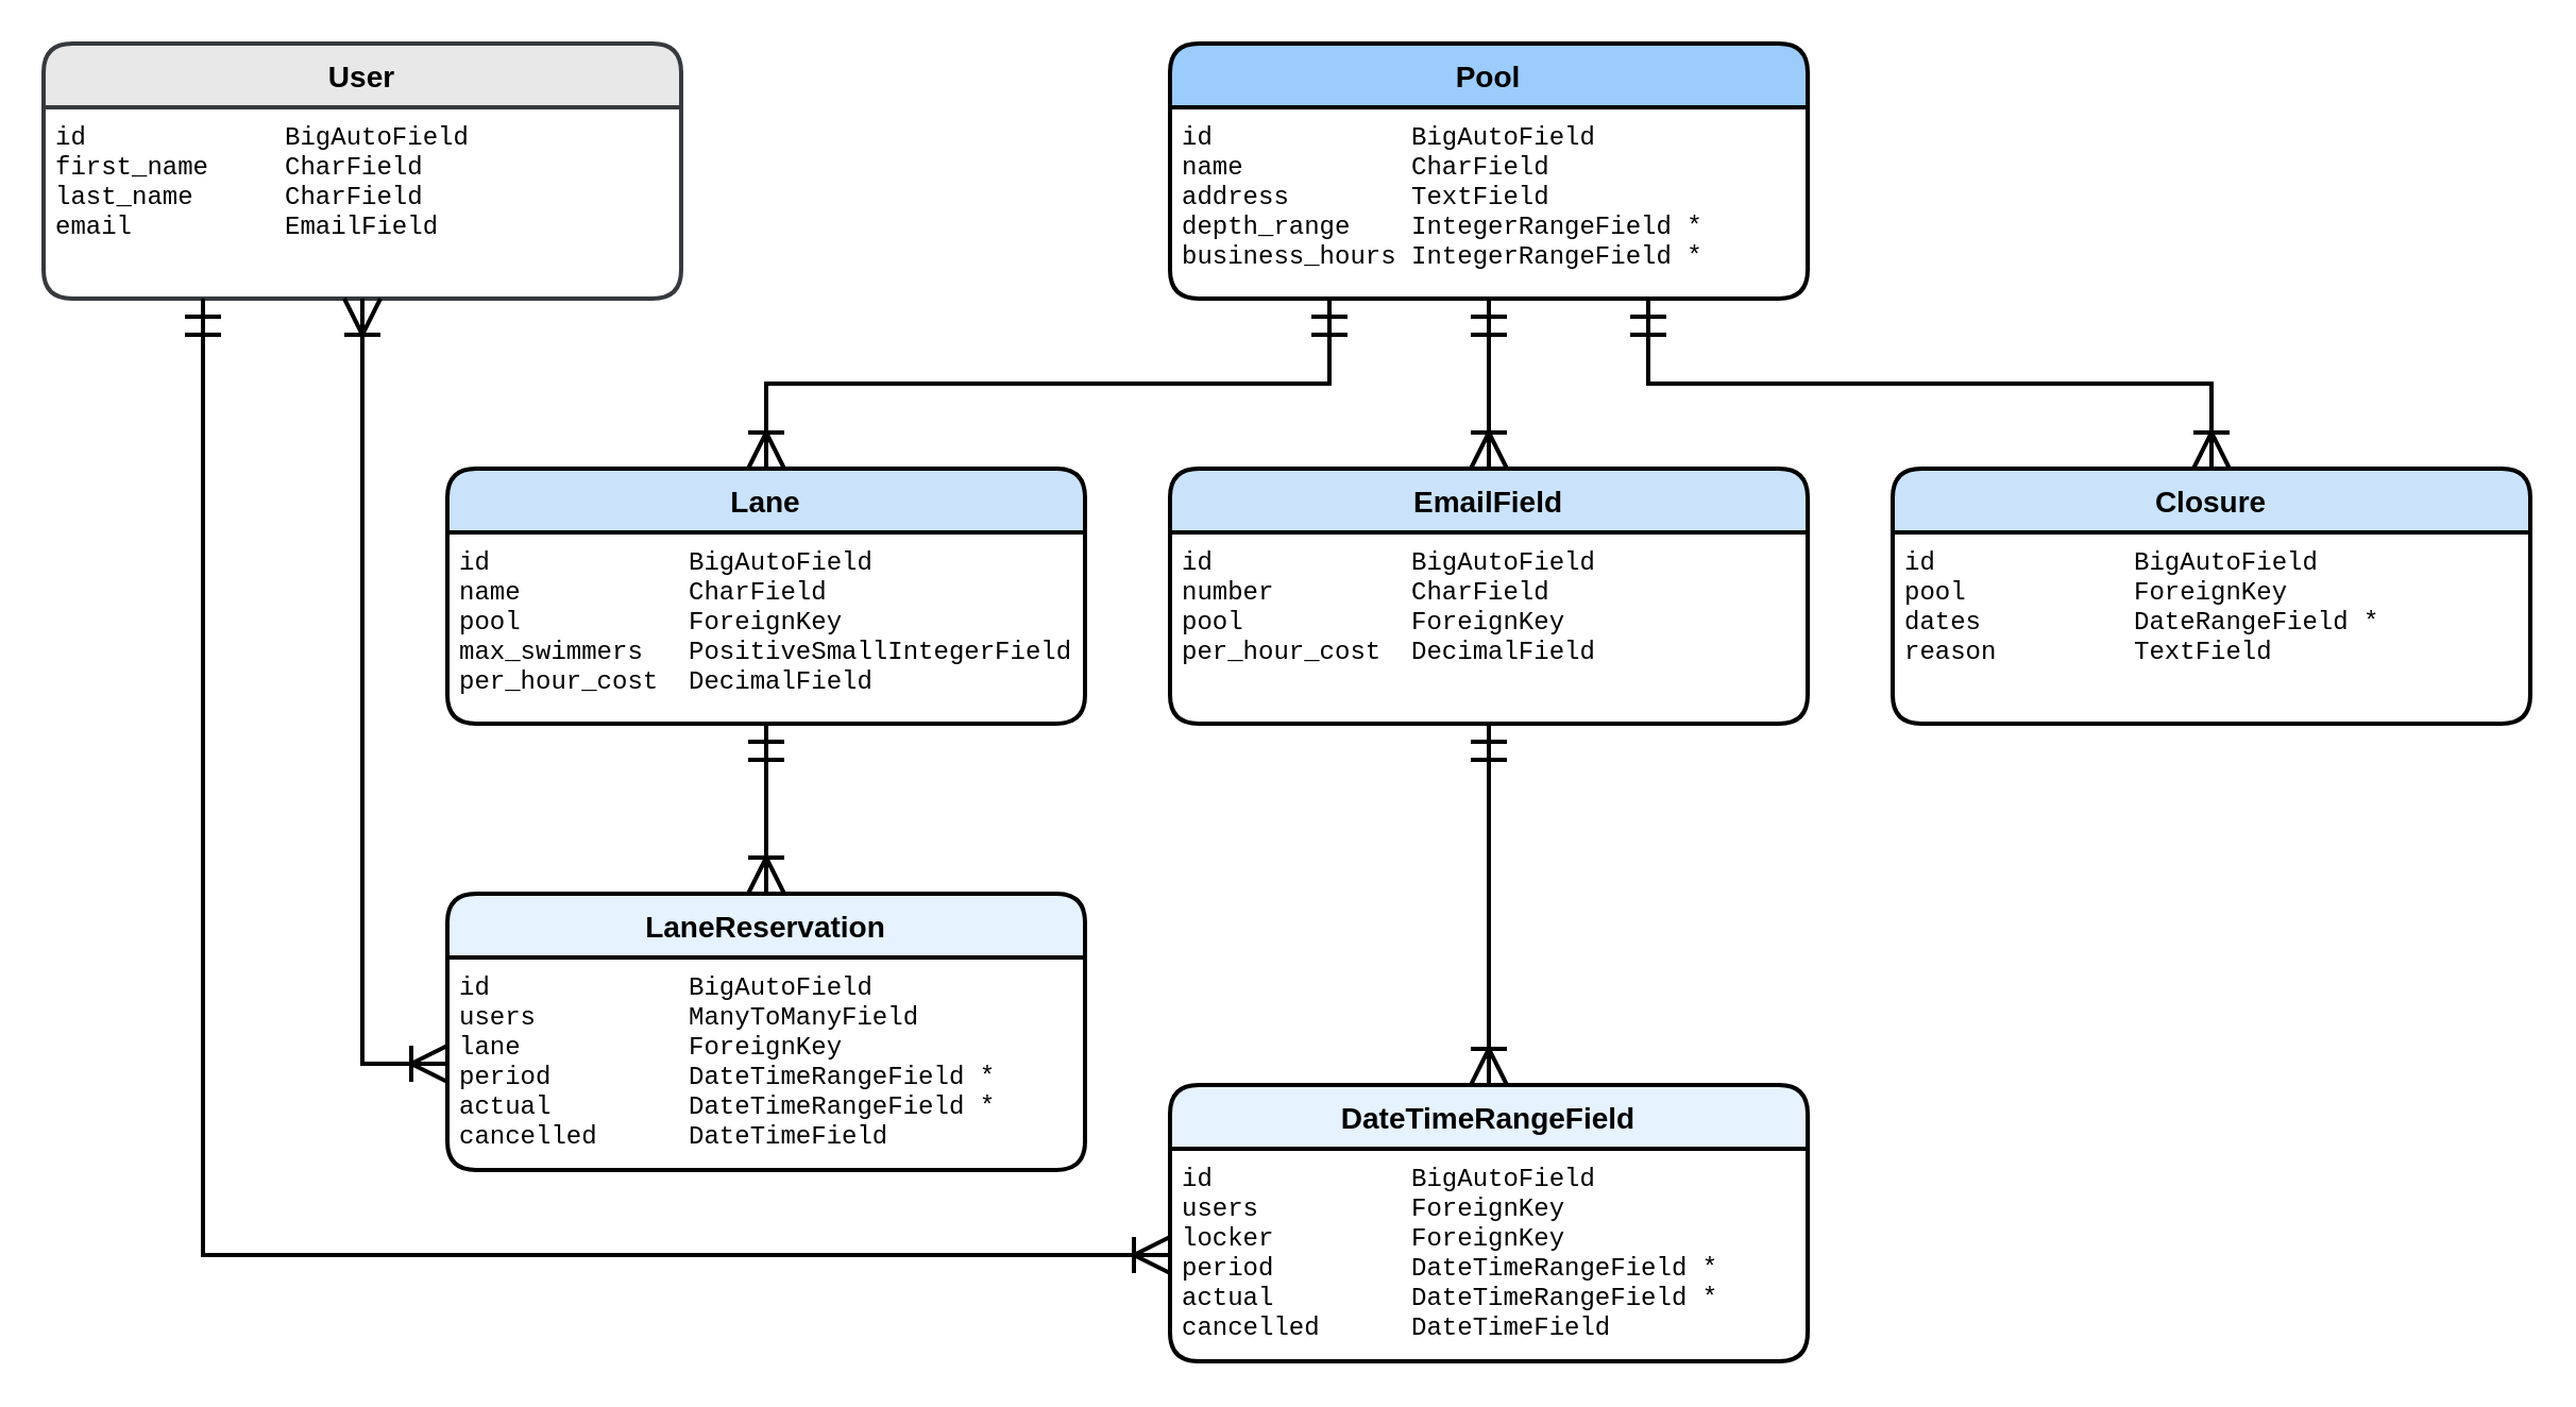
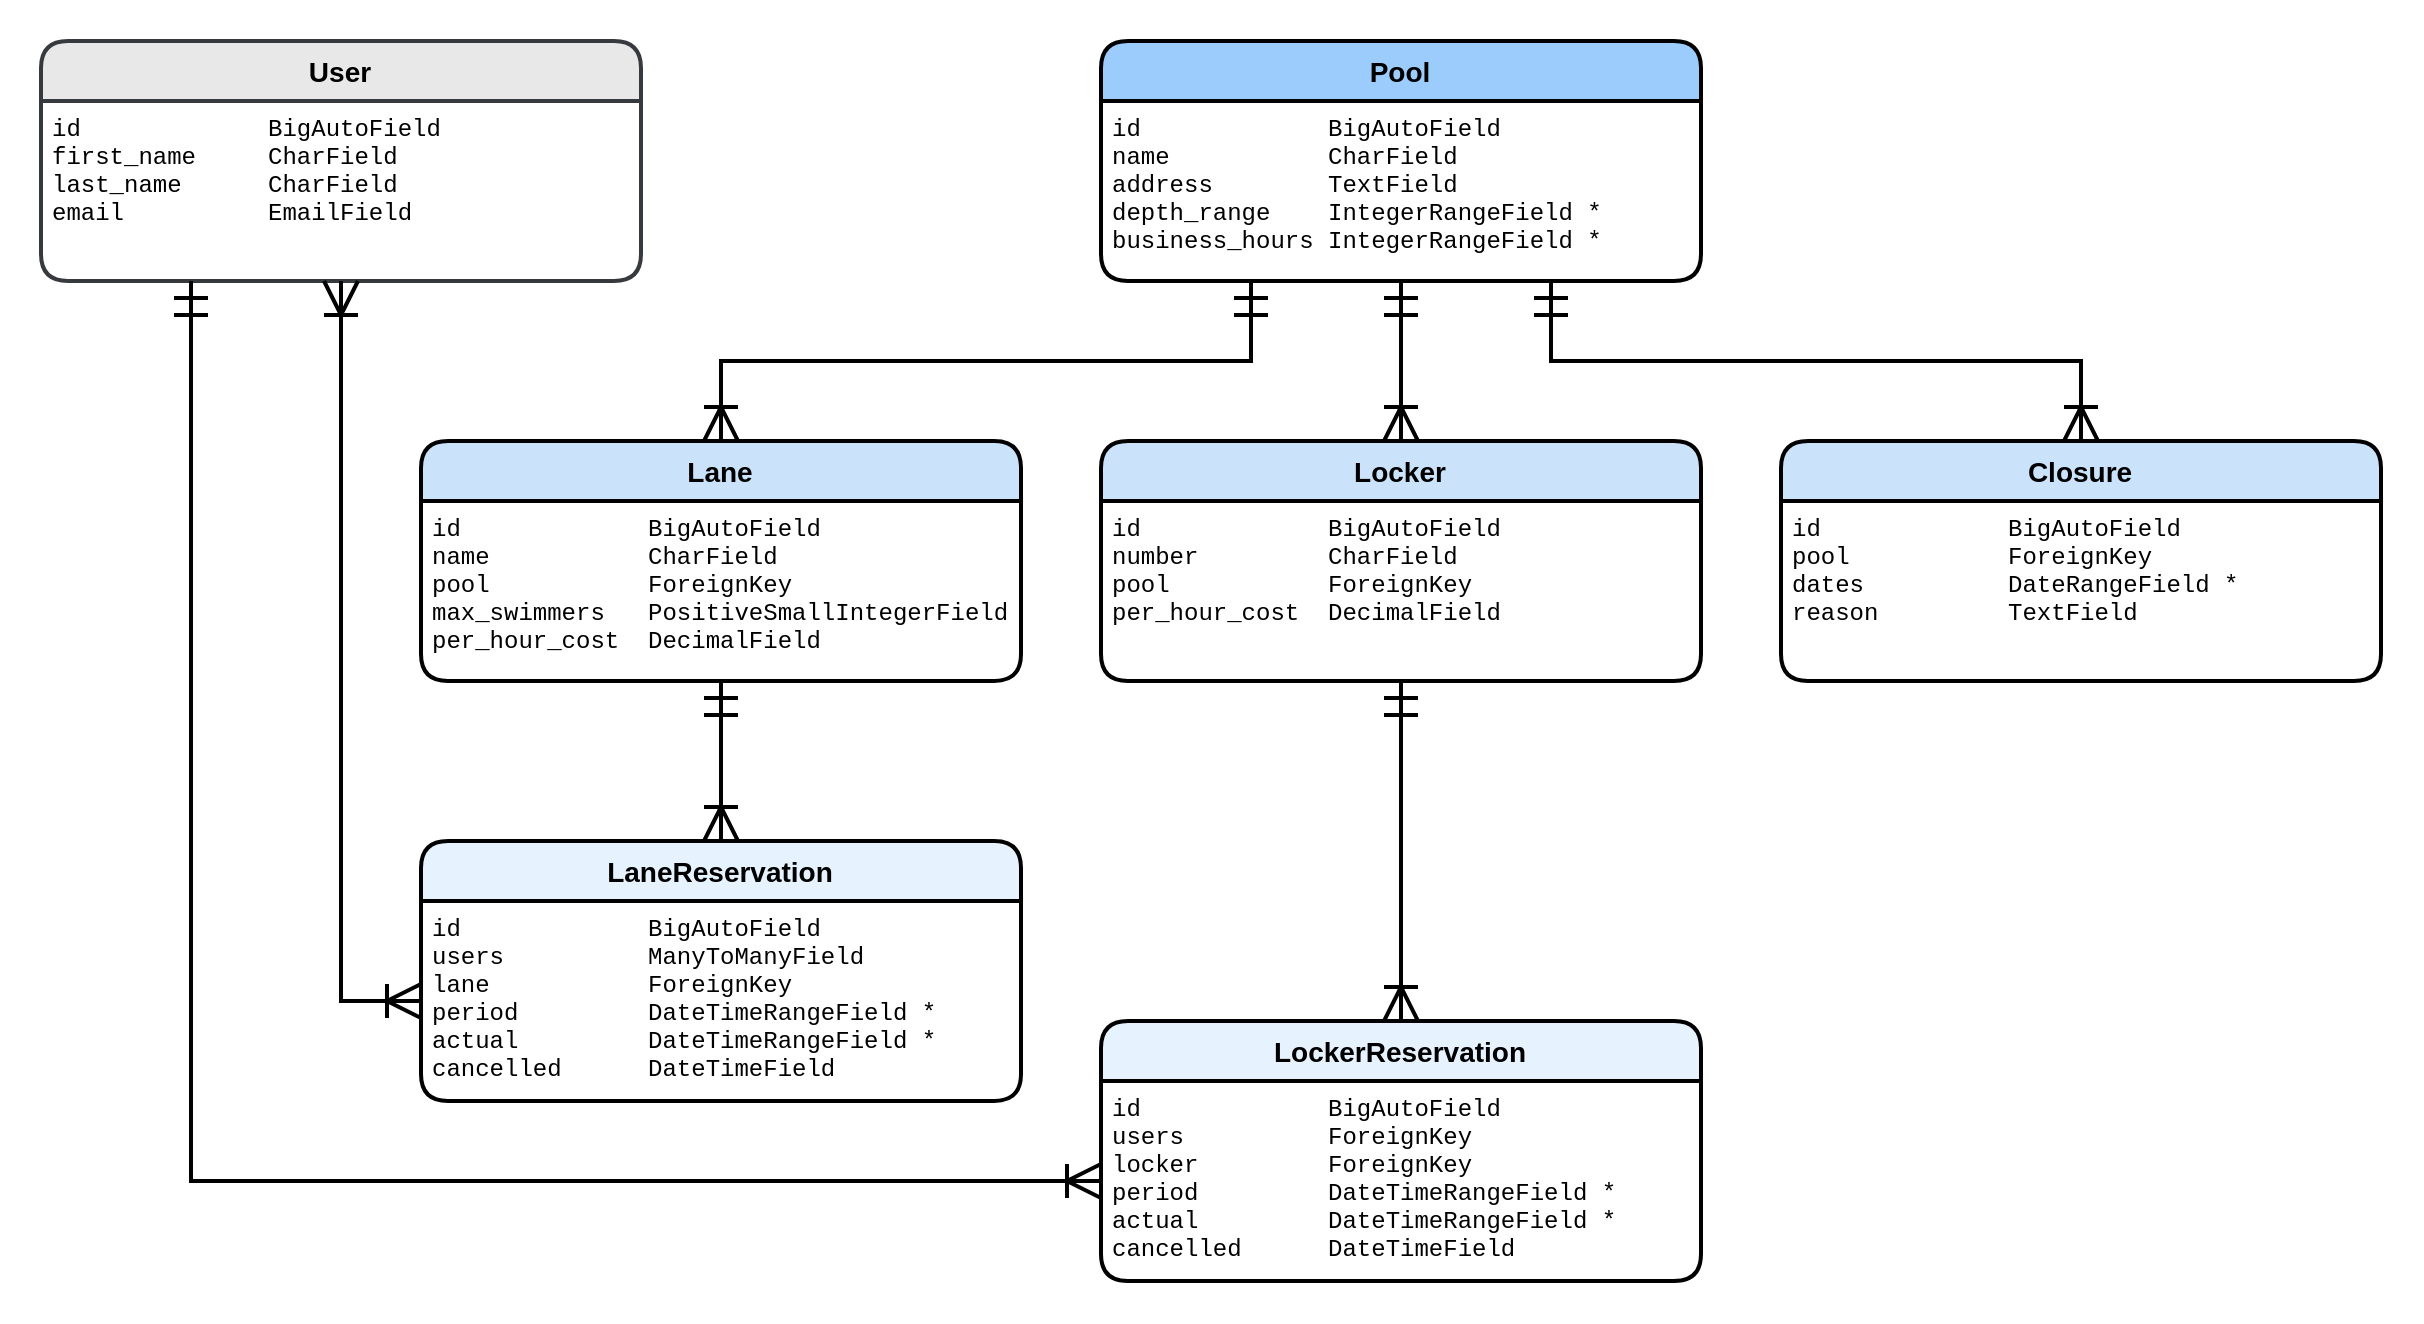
  <mxCell id="0" />
  <mxCell id="1" parent="0" />
  <mxCell id="2" value="Pool" style="swimlane;childLayout=stackLayout;horizontal=1;startSize=30;horizontalStack=0;rounded=1;fontSize=14;fontStyle=1;strokeWidth=2;resizeParent=0;resizeLast=1;shadow=0;dashed=0;align=center;fillColor=#9CCCFC;" parent="1" vertex="1"><mxGeometry x="550" y="20" width="300" height="120" as="geometry"><mxRectangle x="160" y="80" width="60" height="30" as="alternateBounds" /></mxGeometry></mxCell>
  <mxCell id="3" value="id             BigAutoField&#10;name           CharField&#10;address        TextField&#10;depth_range    IntegerRangeField *&#10;business_hours IntegerRangeField *" style="align=left;strokeColor=none;fillColor=none;spacingLeft=4;fontSize=12;verticalAlign=top;resizable=0;rotatable=0;part=1;labelBackgroundColor=#ffffff;fontFamily=Courier New;" parent="2" vertex="1"><mxGeometry y="30" width="300" height="90" as="geometry" /></mxCell>
  <mxCell id="4" value="Lane" style="swimlane;childLayout=stackLayout;horizontal=1;startSize=30;horizontalStack=0;rounded=1;fontSize=14;fontStyle=1;strokeWidth=2;resizeParent=0;resizeLast=1;shadow=0;dashed=0;align=center;fillColor=#CAE3FB;" parent="1" vertex="1"><mxGeometry x="210" y="220" width="300" height="120" as="geometry"><mxRectangle x="-180" y="280" width="70" height="30" as="alternateBounds" /></mxGeometry></mxCell>
  <mxCell id="5" value="id             BigAutoField&#10;name           CharField&#10;pool           ForeignKey&#10;max_swimmers   PositiveSmallIntegerField&#10;per_hour_cost  DecimalField" style="align=left;strokeColor=none;fillColor=none;spacingLeft=4;fontSize=12;verticalAlign=top;resizable=0;rotatable=0;part=1;labelBackgroundColor=#ffffff;fontFamily=Courier New;" parent="4" vertex="1"><mxGeometry y="30" width="300" height="90" as="geometry" /></mxCell>
  <mxCell id="6" value="User" style="swimlane;childLayout=stackLayout;horizontal=1;startSize=30;horizontalStack=0;rounded=1;fontSize=14;fontStyle=1;strokeWidth=2;resizeParent=0;resizeLast=1;shadow=0;dashed=0;align=center;strokeColor=#36393d;fillColor=#E8E8E8;" parent="1" vertex="1"><mxGeometry x="20" y="20" width="300" height="120" as="geometry"><mxRectangle x="-370" y="80" width="60" height="30" as="alternateBounds" /></mxGeometry></mxCell>
  <mxCell id="7" value="id             BigAutoField&#10;first_name     CharField&#10;last_name      CharField&#10;email          EmailField" style="align=left;strokeColor=none;fillColor=none;spacingLeft=4;fontSize=12;verticalAlign=top;resizable=0;rotatable=0;part=1;labelBackgroundColor=#ffffff;fontFamily=Courier New;" parent="6" vertex="1"><mxGeometry y="30" width="300" height="90" as="geometry" /></mxCell>
- <mxCell id="8" value="EmailField" style="swimlane;childLayout=stackLayout;horizontal=1;startSize=30;horizontalStack=0;rounded=1;fontSize=14;fontStyle=1;strokeWidth=2;resizeParent=0;resizeLast=1;shadow=0;dashed=0;align=center;fillColor=#CAE3FB;" parent="1" vertex="1"><mxGeometry x="550" y="220" width="300" height="120" as="geometry"><mxRectangle x="160" y="280" width="80" height="30" as="alternateBounds" /></mxGeometry></mxCell>
+ <mxCell id="8" value="Locker" style="swimlane;childLayout=stackLayout;horizontal=1;startSize=30;horizontalStack=0;rounded=1;fontSize=14;fontStyle=1;strokeWidth=2;resizeParent=0;resizeLast=1;shadow=0;dashed=0;align=center;fillColor=#CAE3FB;" parent="1" vertex="1"><mxGeometry x="550" y="220" width="300" height="120" as="geometry"><mxRectangle x="160" y="280" width="80" height="30" as="alternateBounds" /></mxGeometry></mxCell>
  <mxCell id="9" value="id             BigAutoField&#10;number         CharField&#10;pool           ForeignKey&#10;per_hour_cost  DecimalField" style="align=left;strokeColor=none;fillColor=none;spacingLeft=4;fontSize=12;verticalAlign=top;resizable=0;rotatable=0;part=1;labelBackgroundColor=#ffffff;fontFamily=Courier New;" parent="8" vertex="1"><mxGeometry y="30" width="300" height="90" as="geometry" /></mxCell>
  <mxCell id="10" value="LaneReservation" style="swimlane;childLayout=stackLayout;horizontal=1;startSize=30;horizontalStack=0;rounded=1;fontSize=14;fontStyle=1;strokeWidth=2;resizeParent=0;resizeLast=1;shadow=0;dashed=0;align=center;fillColor=#E6F2FE;" parent="1" vertex="1"><mxGeometry x="210" y="420" width="300" height="130" as="geometry"><mxRectangle x="-180" y="480" width="150" height="30" as="alternateBounds" /></mxGeometry></mxCell>
  <mxCell id="11" value="id             BigAutoField&#10;users          ManyToManyField&#10;lane           ForeignKey&#10;period         DateTimeRangeField *&#10;actual         DateTimeRangeField *&#10;cancelled      DateTimeField" style="align=left;strokeColor=none;fillColor=none;spacingLeft=4;fontSize=12;verticalAlign=top;resizable=0;rotatable=0;part=1;labelBackgroundColor=#ffffff;fontFamily=Courier New;" parent="10" vertex="1"><mxGeometry y="30" width="300" height="100" as="geometry" /></mxCell>
- <mxCell id="12" value="DateTimeRangeField" style="swimlane;childLayout=stackLayout;horizontal=1;startSize=30;horizontalStack=0;rounded=1;fontSize=14;fontStyle=1;strokeWidth=2;resizeParent=0;resizeLast=1;shadow=0;dashed=0;align=center;fillColor=#E6F2FE;" parent="1" vertex="1"><mxGeometry x="550" y="510" width="300" height="130" as="geometry"><mxRectangle x="160" y="570" width="160" height="30" as="alternateBounds" /></mxGeometry></mxCell>
+ <mxCell id="12" value="LockerReservation" style="swimlane;childLayout=stackLayout;horizontal=1;startSize=30;horizontalStack=0;rounded=1;fontSize=14;fontStyle=1;strokeWidth=2;resizeParent=0;resizeLast=1;shadow=0;dashed=0;align=center;fillColor=#E6F2FE;" parent="1" vertex="1"><mxGeometry x="550" y="510" width="300" height="130" as="geometry"><mxRectangle x="160" y="570" width="160" height="30" as="alternateBounds" /></mxGeometry></mxCell>
  <mxCell id="13" value="id             BigAutoField&#10;users          ForeignKey&#10;locker         ForeignKey&#10;period         DateTimeRangeField *&#10;actual         DateTimeRangeField *&#10;cancelled      DateTimeField" style="align=left;strokeColor=none;fillColor=none;spacingLeft=4;fontSize=12;verticalAlign=top;resizable=0;rotatable=0;part=1;labelBackgroundColor=#ffffff;fontFamily=Courier New;" parent="12" vertex="1"><mxGeometry y="30" width="300" height="100" as="geometry" /></mxCell>
  <mxCell id="14" style="edgeStyle=orthogonalEdgeStyle;rounded=0;orthogonalLoop=1;jettySize=auto;html=1;exitX=0.5;exitY=1;exitDx=0;exitDy=0;entryX=0.5;entryY=0;entryDx=0;entryDy=0;fontFamily=Courier New;endArrow=ERoneToMany;endFill=0;startArrow=ERmandOne;startFill=0;strokeWidth=2;endSize=14;startSize=14;" parent="1" source="3" target="8" edge="1"><mxGeometry relative="1" as="geometry" /></mxCell>
  <mxCell id="15" style="edgeStyle=orthogonalEdgeStyle;rounded=0;orthogonalLoop=1;jettySize=auto;html=1;exitX=0.25;exitY=1;exitDx=0;exitDy=0;entryX=0.5;entryY=0;entryDx=0;entryDy=0;fontFamily=Courier New;startArrow=ERmandOne;startFill=0;endArrow=ERoneToMany;endFill=0;startSize=14;endSize=14;strokeWidth=2;" parent="1" source="3" target="4" edge="1"><mxGeometry relative="1" as="geometry" /></mxCell>
  <mxCell id="16" style="edgeStyle=orthogonalEdgeStyle;rounded=0;orthogonalLoop=1;jettySize=auto;html=1;exitX=0.75;exitY=1;exitDx=0;exitDy=0;entryX=0.5;entryY=0;entryDx=0;entryDy=0;fontFamily=Courier New;startArrow=ERmandOne;startFill=0;endArrow=ERoneToMany;endFill=0;startSize=14;endSize=14;strokeWidth=2;" parent="1" source="3" target="21" edge="1"><mxGeometry relative="1" as="geometry"><mxPoint x="1040" y="220" as="targetPoint" /></mxGeometry></mxCell>
  <mxCell id="17" style="edgeStyle=orthogonalEdgeStyle;rounded=0;orthogonalLoop=1;jettySize=auto;html=1;exitX=0.5;exitY=1;exitDx=0;exitDy=0;entryX=0.5;entryY=0;entryDx=0;entryDy=0;fontFamily=Courier New;startArrow=ERmandOne;startFill=0;endArrow=ERoneToMany;endFill=0;startSize=14;endSize=14;strokeWidth=2;" parent="1" source="5" target="10" edge="1"><mxGeometry relative="1" as="geometry" /></mxCell>
  <mxCell id="18" style="edgeStyle=orthogonalEdgeStyle;rounded=0;orthogonalLoop=1;jettySize=auto;html=1;exitX=0.5;exitY=1;exitDx=0;exitDy=0;fontFamily=Courier New;startArrow=ERmandOne;startFill=0;endArrow=ERoneToMany;endFill=0;startSize=14;endSize=14;strokeWidth=2;" parent="1" source="9" target="12" edge="1"><mxGeometry relative="1" as="geometry" /></mxCell>
  <mxCell id="19" style="edgeStyle=orthogonalEdgeStyle;rounded=0;orthogonalLoop=1;jettySize=auto;html=1;exitX=0.25;exitY=1;exitDx=0;exitDy=0;entryX=0;entryY=0.5;entryDx=0;entryDy=0;fontFamily=Courier New;startArrow=ERmandOne;startFill=0;endArrow=ERoneToMany;endFill=0;startSize=14;endSize=14;strokeWidth=2;" parent="1" source="7" target="13" edge="1"><mxGeometry relative="1" as="geometry" /></mxCell>
  <mxCell id="20" style="edgeStyle=orthogonalEdgeStyle;rounded=0;orthogonalLoop=1;jettySize=auto;html=1;exitX=0.5;exitY=1;exitDx=0;exitDy=0;entryX=0;entryY=0.5;entryDx=0;entryDy=0;fontFamily=Courier New;startArrow=ERoneToMany;startFill=0;endArrow=ERoneToMany;endFill=0;startSize=14;endSize=14;strokeWidth=2;" parent="1" source="7" target="11" edge="1"><mxGeometry relative="1" as="geometry" /></mxCell>
  <mxCell id="21" value="Closure" style="swimlane;childLayout=stackLayout;horizontal=1;startSize=30;horizontalStack=0;rounded=1;fontSize=14;fontStyle=1;strokeWidth=2;resizeParent=0;resizeLast=1;shadow=0;dashed=0;align=center;fillColor=#CAE3FB;" parent="1" vertex="1"><mxGeometry x="890" y="220" width="300" height="120" as="geometry"><mxRectangle x="500" y="280" width="80" height="30" as="alternateBounds" /></mxGeometry></mxCell>
  <mxCell id="22" value="id             BigAutoField&#10;pool           ForeignKey&#10;dates          DateRangeField *&#10;reason         TextField" style="align=left;strokeColor=none;fillColor=none;spacingLeft=4;fontSize=12;verticalAlign=top;resizable=0;rotatable=0;part=1;labelBackgroundColor=#ffffff;fontFamily=Courier New;" parent="21" vertex="1"><mxGeometry y="30" width="300" height="90" as="geometry" /></mxCell>
